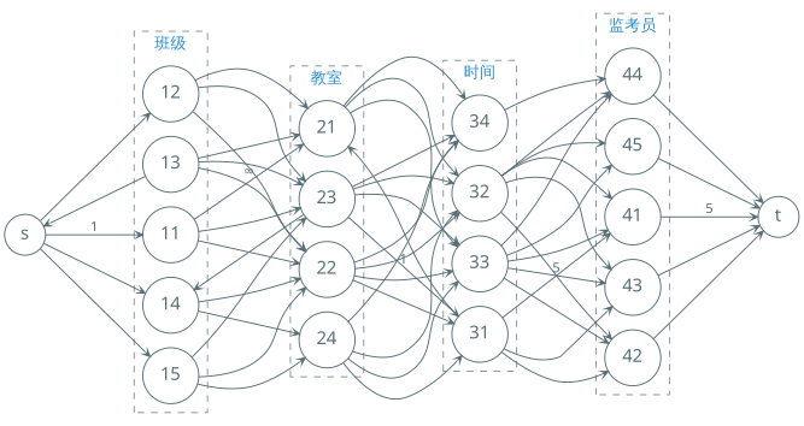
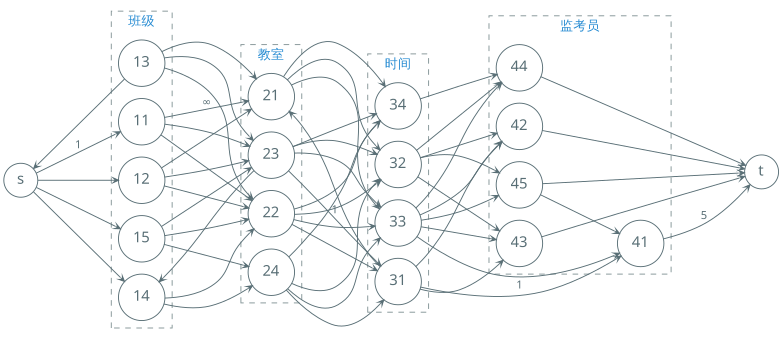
  digraph {
    nodesep=0.2
    rankdir=LR
    ranksep=1.1
    node [color="#586e75" fontcolor="#586e75" fontname=LXGWWenKai fontsize=16 shape=circle]
    edge [arrowhead=vee arrowsize=0.6 color="#586e75" fontcolor="#586e75" fontname=LXGWWenKai fontsize=12]
    11
    12
    13
    14
    15
    21
    22
    23
    24
    31
    32
    33
    34
    41
    42
    43
    44
    45
    s
    t
    subgraph cluster_1 {
      color="#839496"
      fontcolor="#268bd2"
      fontname=LXGWWenKai
      label="班级"
      style=dashed
      11
      12
      13
      14
      15
    }
    subgraph cluster_2 {
      color="#839496"
      fontcolor="#268bd2"
      fontname=LXGWWenKai
      label="教室"
      style=dashed
      21
      22
      23
      24
    }
    subgraph cluster_3 {
      color="#839496"
      fontcolor="#268bd2"
      fontname=LXGWWenKai
      label="时间"
      style=dashed
      31
      32
      33
      34
    }
    subgraph cluster_4 {
      color="#839496"
      fontcolor="#268bd2"
      fontname=LXGWWenKai
      label="监考员"
      style=dashed
      41
      42
      43
      44
      45
    }
    11 -> 21 [label="∞"]
    11 -> 22
    11 -> 23
    12 -> 21
    12 -> 22
    12 -> 23
    13 -> 21
    13 -> 22
    13 -> 23
    13 -> s
    14 -> 22
    14 -> 24
    15 -> 22
    15 -> 23
    15 -> 24
    21 -> 32
    21 -> 33
    21 -> 34
    22 -> 31
    22 -> 32
    22 -> 33
    22 -> 34
    23 -> 14
    23 -> 31 [label=1]
    23 -> 32
    23 -> 33
    23 -> 34
    24 -> 31
    24 -> 32
    24 -> 33
    24 -> 34
    31 -> 21
-   31 -> 41 [label=5]
+   31 -> 41 [label=1]
    31 -> 42
    31 -> 43
-   32 -> 41
+   45 -> 41
    32 -> 42
    32 -> 43
    32 -> 44
    32 -> 45
    33 -> 41
    33 -> 42
    33 -> 43
    33 -> 44
    33 -> 45
    34 -> 44
    41 -> t [label=5]
    42 -> t
    43 -> t
    44 -> t
    45 -> t
    s -> 11 [label=1]
    s -> 12
    s -> 14
    s -> 15
  }
